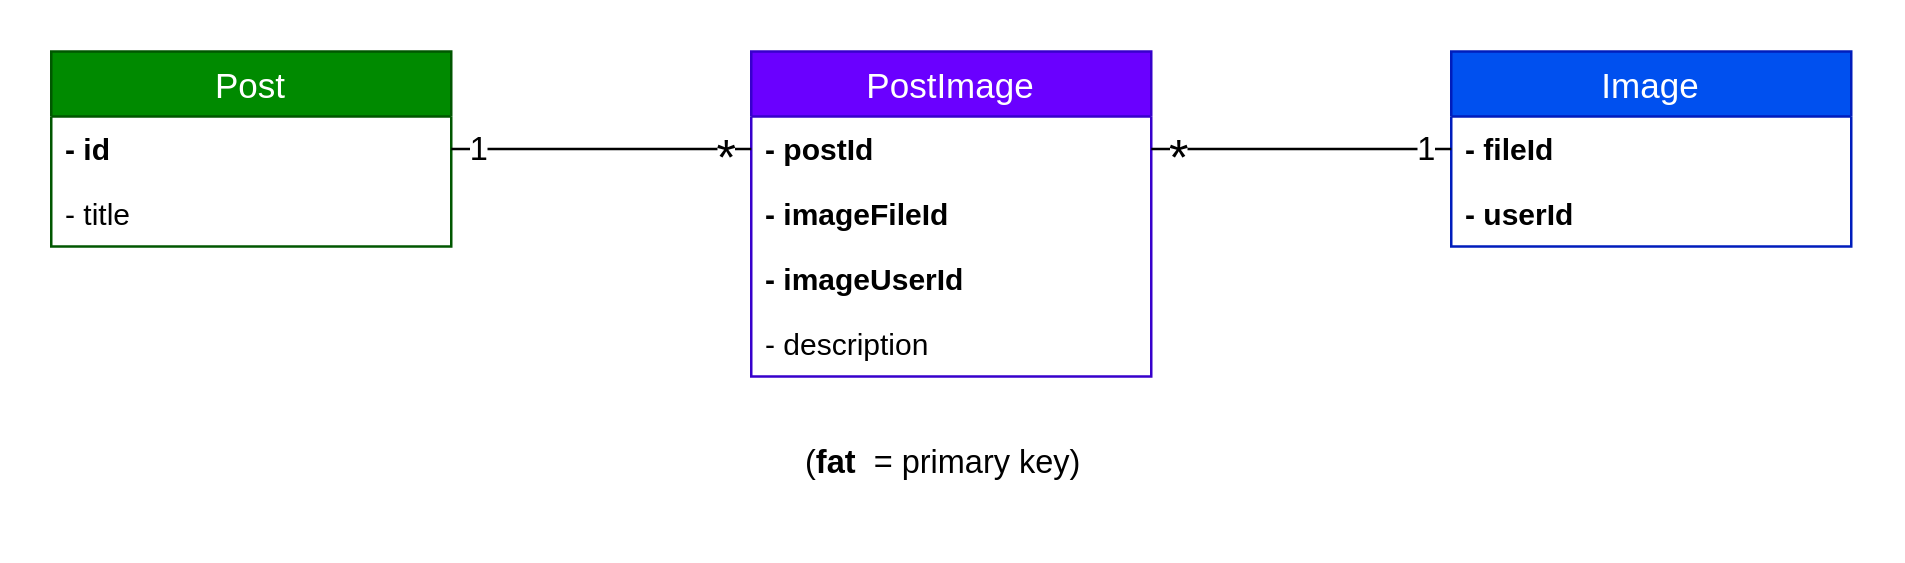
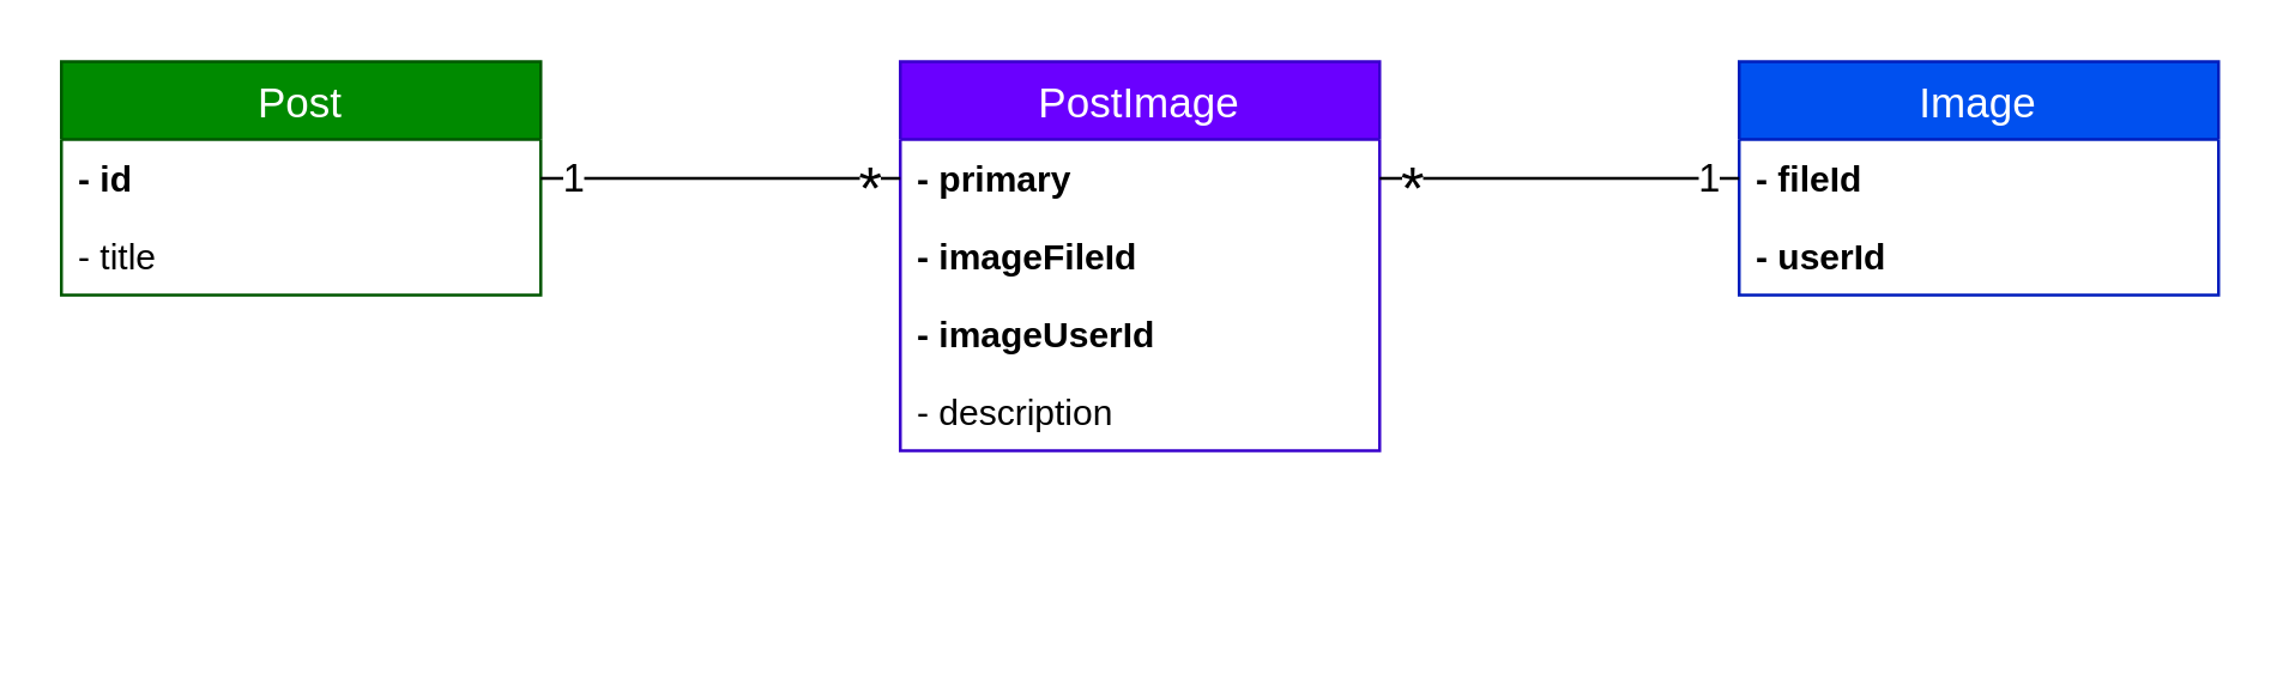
  <mxCell id="0" />
  <mxCell id="1" parent="0" />
  <mxCell id="2" value="Image" style="swimlane;fontStyle=0;childLayout=stackLayout;horizontal=1;startSize=26;fillColor=#0050ef;horizontalStack=0;resizeParent=1;resizeParentMax=0;resizeLast=0;collapsible=1;marginBottom=0;swimlaneFillColor=#ffffff;align=center;fontSize=14;strokeColor=#001DBC;fontColor=#ffffff;" vertex="1" parent="1"><mxGeometry x="580" y="20" width="160" height="78" as="geometry" /></mxCell>
  <mxCell id="3" value="- fileId" style="text;strokeColor=none;fillColor=none;spacingLeft=4;spacingRight=4;overflow=hidden;rotatable=0;points=[[0,0.5],[1,0.5]];portConstraint=eastwest;fontSize=12;fontStyle=1" vertex="1" parent="2"><mxGeometry y="26" width="160" height="26" as="geometry" /></mxCell>
  <mxCell id="4" value="- userId" style="text;strokeColor=none;fillColor=none;spacingLeft=4;spacingRight=4;overflow=hidden;rotatable=0;points=[[0,0.5],[1,0.5]];portConstraint=eastwest;fontSize=12;fontStyle=1" vertex="1" parent="2"><mxGeometry y="52" width="160" height="26" as="geometry" /></mxCell>
  <mxCell id="5" value="PostImage" style="swimlane;fontStyle=0;childLayout=stackLayout;horizontal=1;startSize=26;fillColor=#6a00ff;horizontalStack=0;resizeParent=1;resizeParentMax=0;resizeLast=0;collapsible=1;marginBottom=0;swimlaneFillColor=#ffffff;align=center;fontSize=14;strokeColor=#3700CC;fontColor=#ffffff;" vertex="1" parent="1"><mxGeometry x="300" y="20" width="160" height="130" as="geometry" /></mxCell>
- <mxCell id="6" value="- postId" style="text;strokeColor=none;fillColor=none;spacingLeft=4;spacingRight=4;overflow=hidden;rotatable=0;points=[[0,0.5],[1,0.5]];portConstraint=eastwest;fontSize=12;fontStyle=1" vertex="1" parent="5"><mxGeometry y="26" width="160" height="26" as="geometry" /></mxCell>
+ <mxCell id="6" value="- primary" style="text;strokeColor=none;fillColor=none;spacingLeft=4;spacingRight=4;overflow=hidden;rotatable=0;points=[[0,0.5],[1,0.5]];portConstraint=eastwest;fontSize=12;fontStyle=1" vertex="1" parent="5"><mxGeometry y="26" width="160" height="26" as="geometry" /></mxCell>
  <mxCell id="7" value="- imageFileId" style="text;strokeColor=none;fillColor=none;spacingLeft=4;spacingRight=4;overflow=hidden;rotatable=0;points=[[0,0.5],[1,0.5]];portConstraint=eastwest;fontSize=12;fontStyle=1" vertex="1" parent="5"><mxGeometry y="52" width="160" height="26" as="geometry" /></mxCell>
  <mxCell id="8" value="- imageUserId" style="text;strokeColor=none;fillColor=none;spacingLeft=4;spacingRight=4;overflow=hidden;rotatable=0;points=[[0,0.5],[1,0.5]];portConstraint=eastwest;fontSize=12;fontStyle=1" vertex="1" parent="5"><mxGeometry y="78" width="160" height="26" as="geometry" /></mxCell>
  <mxCell id="9" value="- description" style="text;strokeColor=none;fillColor=none;spacingLeft=4;spacingRight=4;overflow=hidden;rotatable=0;points=[[0,0.5],[1,0.5]];portConstraint=eastwest;fontSize=12;fontStyle=0" vertex="1" parent="5"><mxGeometry y="104" width="160" height="26" as="geometry" /></mxCell>
  <mxCell id="10" value="Post" style="swimlane;fontStyle=0;childLayout=stackLayout;horizontal=1;startSize=26;fillColor=#008a00;horizontalStack=0;resizeParent=1;resizeParentMax=0;resizeLast=0;collapsible=1;marginBottom=0;swimlaneFillColor=#ffffff;align=center;fontSize=14;strokeColor=#005700;fontColor=#ffffff;" vertex="1" parent="1"><mxGeometry y="20" width="160" height="78" as="geometry" x="20" /></mxCell>
  <mxCell id="11" value="- id" style="text;strokeColor=none;fillColor=none;spacingLeft=4;spacingRight=4;overflow=hidden;rotatable=0;points=[[0,0.5],[1,0.5]];portConstraint=eastwest;fontSize=12;fontStyle=1" vertex="1" parent="10"><mxGeometry y="26" width="160" height="26" as="geometry" /></mxCell>
  <mxCell id="12" value="- title" style="text;strokeColor=none;fillColor=none;spacingLeft=4;spacingRight=4;overflow=hidden;rotatable=0;points=[[0,0.5],[1,0.5]];portConstraint=eastwest;fontSize=12;fontStyle=0" vertex="1" parent="10"><mxGeometry y="52" width="160" height="26" as="geometry" /></mxCell>
  <mxCell id="13" value="" style="endArrow=none;html=1;exitX=1;exitY=0.5;exitDx=0;exitDy=0;entryX=0;entryY=0.5;entryDx=0;entryDy=0;" edge="1" parent="1" source="11" target="6"><mxGeometry width="50" height="50" relative="1" as="geometry"><mxPoint x="260" y="140" as="sourcePoint" /><mxPoint x="310" y="90" as="targetPoint" /></mxGeometry></mxCell>
  <mxCell id="14" value="1" style="text;html=1;resizable=0;points=[];align=center;verticalAlign=middle;labelBackgroundColor=#ffffff;fontSize=13;" vertex="1" connectable="0" parent="13"><mxGeometry x="-0.839" relative="1" as="geometry"><mxPoint y="-1" as="offset" /></mxGeometry></mxCell>
  <mxCell id="15" value="*" style="text;html=1;resizable=0;points=[];align=center;verticalAlign=middle;labelBackgroundColor=#ffffff;fontSize=20;" vertex="1" connectable="0" parent="13"><mxGeometry x="0.839" relative="1" as="geometry"><mxPoint x="-1" y="2" as="offset" /></mxGeometry></mxCell>
  <mxCell id="16" value="" style="endArrow=none;html=1;entryX=0;entryY=0.5;entryDx=0;entryDy=0;exitX=1;exitY=0.5;exitDx=0;exitDy=0;" edge="1" parent="1" source="6" target="3"><mxGeometry width="50" height="50" relative="1" as="geometry"><mxPoint x="570" y="160" as="sourcePoint" /><mxPoint x="620" y="110" as="targetPoint" /></mxGeometry></mxCell>
  <mxCell id="17" value="1" style="text;html=1;resizable=0;points=[];align=center;verticalAlign=middle;labelBackgroundColor=#ffffff;fontSize=13;" vertex="1" connectable="0" parent="16"><mxGeometry x="0.857" y="-1" relative="1" as="geometry"><mxPoint x="-2" y="-2" as="offset" /></mxGeometry></mxCell>
  <mxCell id="18" value="*" style="text;html=1;resizable=0;points=[];align=center;verticalAlign=middle;labelBackgroundColor=#ffffff;fontSize=20;" vertex="1" connectable="0" parent="16"><mxGeometry x="-0.897" relative="1" as="geometry"><mxPoint x="4" y="2" as="offset" /></mxGeometry></mxCell>
- <mxCell id="19" value="(&lt;b&gt;fat &lt;/b&gt;&amp;nbsp;= primary key)" style="text;html=1;strokeColor=none;fillColor=none;align=left;verticalAlign=top;whiteSpace=wrap;rounded=0;fontSize=13;" vertex="1" parent="1"><mxGeometry x="320" y="170" width="120" height="33" as="geometry" /></mxCell>
